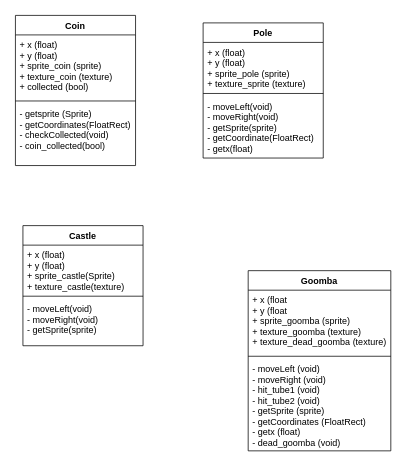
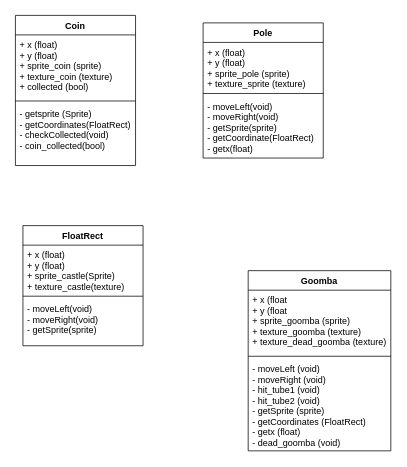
  <mxCell id="0" />
  <mxCell id="1" parent="0" />
  <mxCell id="2" value="Coin&#10;&#10;&#10;" style="swimlane;fontStyle=1;align=center;verticalAlign=top;childLayout=stackLayout;horizontal=1;startSize=26;horizontalStack=0;resizeParent=1;resizeParentMax=0;resizeLast=0;collapsible=1;marginBottom=0;" parent="1" vertex="1"><mxGeometry x="20" y="20" width="160" height="200" as="geometry" /></mxCell>
  <mxCell id="3" value="+ x (float)&#10;+ y (float)&#10;+ sprite_coin (sprite)&#10;+ texture_coin (texture)&#10;+ collected (bool)" style="text;strokeColor=none;fillColor=none;align=left;verticalAlign=top;spacingLeft=4;spacingRight=4;overflow=hidden;rotatable=0;points=[[0,0.5],[1,0.5]];portConstraint=eastwest;" parent="2" vertex="1"><mxGeometry y="26" width="160" height="84" as="geometry" /></mxCell>
  <mxCell id="4" value="" style="line;strokeWidth=1;fillColor=none;align=left;verticalAlign=middle;spacingTop=-1;spacingLeft=3;spacingRight=3;rotatable=0;labelPosition=right;points=[];portConstraint=eastwest;strokeColor=inherit;" parent="2" vertex="1"><mxGeometry y="110" width="160" height="8" as="geometry" /></mxCell>
  <mxCell id="5" value="- getsprite (Sprite)&#10;- getCoordinates(FloatRect)&#10;- checkCollected(void)&#10;- coin_collected(bool)&#10;" style="text;strokeColor=none;fillColor=none;align=left;verticalAlign=top;spacingLeft=4;spacingRight=4;overflow=hidden;rotatable=0;points=[[0,0.5],[1,0.5]];portConstraint=eastwest;" parent="2" vertex="1"><mxGeometry y="118" width="160" height="82" as="geometry" /></mxCell>
  <mxCell id="6" value="Pole" style="swimlane;fontStyle=1;align=center;verticalAlign=top;childLayout=stackLayout;horizontal=1;startSize=26;horizontalStack=0;resizeParent=1;resizeParentMax=0;resizeLast=0;collapsible=1;marginBottom=0;" parent="1" vertex="1"><mxGeometry x="270" y="30" width="160" height="180" as="geometry" /></mxCell>
  <mxCell id="7" value="+ x (float)&#10;+ y (float)&#10;+ sprite_pole (sprite)&#10;+ texture_sprite (texture)" style="text;strokeColor=none;fillColor=none;align=left;verticalAlign=top;spacingLeft=4;spacingRight=4;overflow=hidden;rotatable=0;points=[[0,0.5],[1,0.5]];portConstraint=eastwest;" parent="6" vertex="1"><mxGeometry y="26" width="160" height="64" as="geometry" /></mxCell>
  <mxCell id="8" value="" style="line;strokeWidth=1;fillColor=none;align=left;verticalAlign=middle;spacingTop=-1;spacingLeft=3;spacingRight=3;rotatable=0;labelPosition=right;points=[];portConstraint=eastwest;strokeColor=inherit;" parent="6" vertex="1"><mxGeometry y="90" width="160" height="8" as="geometry" /></mxCell>
  <mxCell id="9" value="- moveLeft(void)&#10;- moveRight(void)&#10;- getSprite(sprite)&#10;- getCoordinate(FloatRect)&#10;- getx(float)" style="text;strokeColor=none;fillColor=none;align=left;verticalAlign=top;spacingLeft=4;spacingRight=4;overflow=hidden;rotatable=0;points=[[0,0.5],[1,0.5]];portConstraint=eastwest;" parent="6" vertex="1"><mxGeometry y="98" width="160" height="82" as="geometry" /></mxCell>
- <mxCell id="10" value="Castle" style="swimlane;fontStyle=1;align=center;verticalAlign=top;childLayout=stackLayout;horizontal=1;startSize=26;horizontalStack=0;resizeParent=1;resizeParentMax=0;resizeLast=0;collapsible=1;marginBottom=0;" parent="1" vertex="1"><mxGeometry x="30" y="300" width="160" height="160" as="geometry" /></mxCell>
+ <mxCell id="10" value="FloatRect" style="swimlane;fontStyle=1;align=center;verticalAlign=top;childLayout=stackLayout;horizontal=1;startSize=26;horizontalStack=0;resizeParent=1;resizeParentMax=0;resizeLast=0;collapsible=1;marginBottom=0;" parent="1" vertex="1"><mxGeometry x="30" y="300" width="160" height="160" as="geometry" /></mxCell>
  <mxCell id="11" value="+ x (float)&#10;+ y (float)&#10;+ sprite_castle(Sprite)&#10;+ texture_castle(texture)" style="text;strokeColor=none;fillColor=none;align=left;verticalAlign=top;spacingLeft=4;spacingRight=4;overflow=hidden;rotatable=0;points=[[0,0.5],[1,0.5]];portConstraint=eastwest;" parent="10" vertex="1"><mxGeometry y="26" width="160" height="64" as="geometry" /></mxCell>
  <mxCell id="12" value="" style="line;strokeWidth=1;fillColor=none;align=left;verticalAlign=middle;spacingTop=-1;spacingLeft=3;spacingRight=3;rotatable=0;labelPosition=right;points=[];portConstraint=eastwest;strokeColor=inherit;" parent="10" vertex="1"><mxGeometry y="90" width="160" height="8" as="geometry" /></mxCell>
  <mxCell id="13" value="- moveLeft(void)&#10;- moveRight(void)&#10;- getSprite(sprite)" style="text;strokeColor=none;fillColor=none;align=left;verticalAlign=top;spacingLeft=4;spacingRight=4;overflow=hidden;rotatable=0;points=[[0,0.5],[1,0.5]];portConstraint=eastwest;" parent="10" vertex="1"><mxGeometry y="98" width="160" height="62" as="geometry" /></mxCell>
  <mxCell id="14" value="Goomba" style="swimlane;fontStyle=1;align=center;verticalAlign=top;childLayout=stackLayout;horizontal=1;startSize=26;horizontalStack=0;resizeParent=1;resizeParentMax=0;resizeLast=0;collapsible=1;marginBottom=0;" vertex="1" parent="1"><mxGeometry x="330" y="360" width="190" height="240" as="geometry" /></mxCell>
  <mxCell id="15" value="+ x (float&#10;+ y (float&#10;+ sprite_goomba (sprite)&#10;+ texture_goomba (texture)&#10;+ texture_dead_goomba (texture)" style="text;strokeColor=none;fillColor=none;align=left;verticalAlign=top;spacingLeft=4;spacingRight=4;overflow=hidden;rotatable=0;points=[[0,0.5],[1,0.5]];portConstraint=eastwest;" vertex="1" parent="14"><mxGeometry y="26" width="190" height="84" as="geometry" /></mxCell>
  <mxCell id="16" value="" style="line;strokeWidth=1;fillColor=none;align=left;verticalAlign=middle;spacingTop=-1;spacingLeft=3;spacingRight=3;rotatable=0;labelPosition=right;points=[];portConstraint=eastwest;strokeColor=inherit;" vertex="1" parent="14"><mxGeometry y="110" width="190" height="8" as="geometry" /></mxCell>
  <mxCell id="17" value="- moveLeft (void)&#10;- moveRight (void)&#10;- hit_tube1 (void)&#10;- hit_tube2 (void)&#10;- getSprite (sprite)&#10;- getCoordinates (FloatRect)&#10;- getx (float)&#10;- dead_goomba (void)" style="text;strokeColor=none;fillColor=none;align=left;verticalAlign=top;spacingLeft=4;spacingRight=4;overflow=hidden;rotatable=0;points=[[0,0.5],[1,0.5]];portConstraint=eastwest;" vertex="1" parent="14"><mxGeometry y="118" width="190" height="122" as="geometry" /></mxCell>
